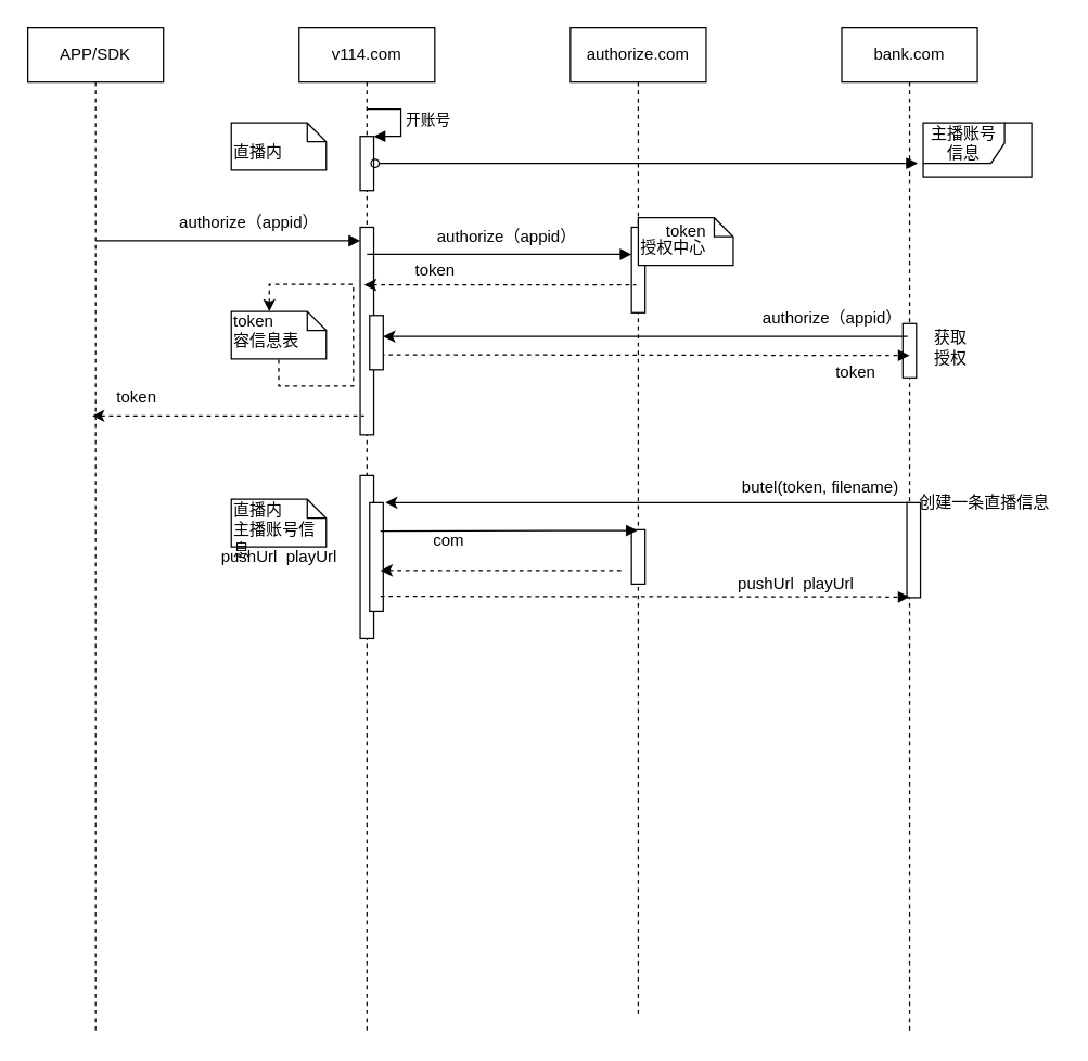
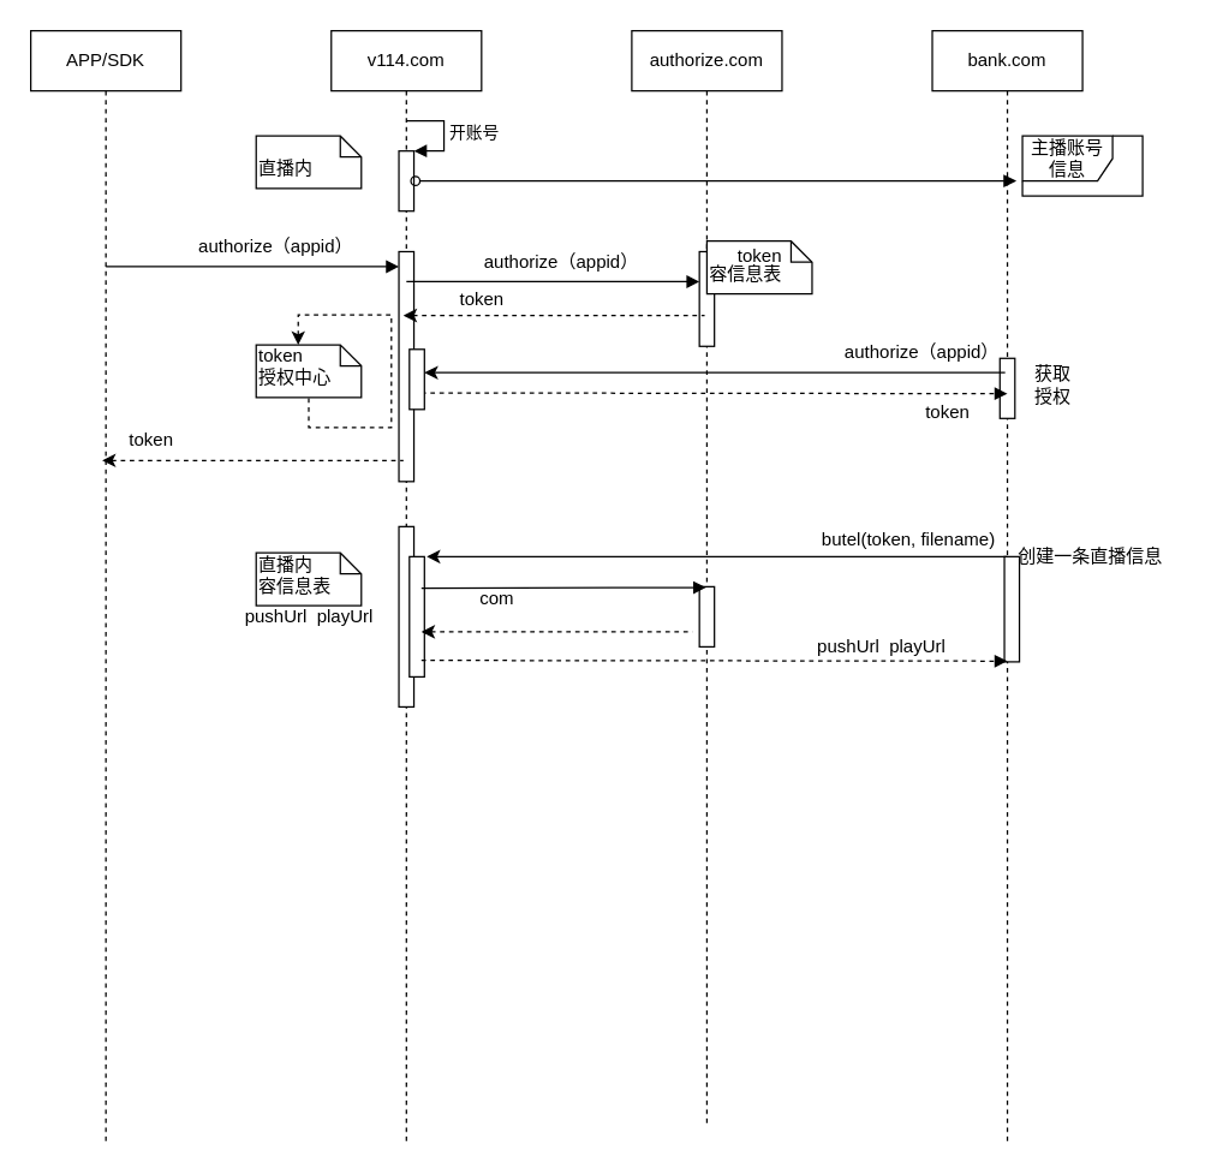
  <mxCell id="0" />
  <mxCell id="1" parent="0" />
  <mxCell id="2" value="APP/SDK" style="shape=umlLifeline;perimeter=lifelinePerimeter;whiteSpace=wrap;html=1;container=1;collapsible=0;recursiveResize=0;outlineConnect=0;" vertex="1" parent="1"><mxGeometry x="20" y="20" width="100" height="740" as="geometry" /></mxCell>
  <mxCell id="3" value="v114.com" style="shape=umlLifeline;perimeter=lifelinePerimeter;whiteSpace=wrap;html=1;container=1;collapsible=0;recursiveResize=0;outlineConnect=0;" vertex="1" parent="1"><mxGeometry x="220" y="20" width="100" height="740" as="geometry" /></mxCell>
  <mxCell id="4" value="" style="html=1;points=[];perimeter=orthogonalPerimeter;" vertex="1" parent="3"><mxGeometry x="45" y="147" width="10" height="153" as="geometry" /></mxCell>
  <mxCell id="5" value="" style="html=1;points=[];perimeter=orthogonalPerimeter;" vertex="1" parent="3"><mxGeometry x="45" y="80" width="10" height="40" as="geometry" /></mxCell>
  <mxCell id="6" value="开账号" style="edgeStyle=orthogonalEdgeStyle;html=1;align=left;spacingLeft=2;endArrow=block;rounded=0;entryX=1;entryY=0;" edge="1" target="5" parent="3"><mxGeometry relative="1" as="geometry"><mxPoint x="50" y="60" as="sourcePoint" /><Array as="points"><mxPoint x="75" y="60" /></Array></mxGeometry></mxCell>
  <mxCell id="7" value="" style="html=1;points=[];perimeter=orthogonalPerimeter;" vertex="1" parent="3"><mxGeometry x="45" y="330" width="10" height="120" as="geometry" /></mxCell>
  <mxCell id="8" value="authorize.com" style="shape=umlLifeline;perimeter=lifelinePerimeter;whiteSpace=wrap;html=1;container=1;collapsible=0;recursiveResize=0;outlineConnect=0;" vertex="1" parent="1"><mxGeometry x="420" y="20" width="100" height="730" as="geometry" /></mxCell>
  <mxCell id="9" value="" style="html=1;points=[];perimeter=orthogonalPerimeter;" vertex="1" parent="8"><mxGeometry x="45" y="147" width="10" height="63" as="geometry" /></mxCell>
  <mxCell id="10" value="" style="html=1;points=[];perimeter=orthogonalPerimeter;" vertex="1" parent="8"><mxGeometry x="45" y="370" width="10" height="40" as="geometry" /></mxCell>
  <mxCell id="11" value="bank.com" style="shape=umlLifeline;perimeter=lifelinePerimeter;whiteSpace=wrap;html=1;container=1;collapsible=0;recursiveResize=0;outlineConnect=0;" vertex="1" parent="1"><mxGeometry x="620" y="20" width="100" height="740" as="geometry" /></mxCell>
  <mxCell id="12" value="" style="html=1;points=[];perimeter=orthogonalPerimeter;" vertex="1" parent="11"><mxGeometry x="45" y="218" width="10" height="40" as="geometry" /></mxCell>
  <mxCell id="13" value="" style="html=1;points=[];perimeter=orthogonalPerimeter;" vertex="1" parent="11"><mxGeometry x="48" y="350" width="10" height="70" as="geometry" /></mxCell>
  <mxCell id="14" value="" style="html=1;verticalAlign=bottom;endArrow=block;" edge="1" parent="1" target="4"><mxGeometry x="1" y="71" width="80" relative="1" as="geometry"><mxPoint x="70" y="177" as="sourcePoint" /><mxPoint x="150" y="177" as="targetPoint" /><mxPoint x="10" y="1" as="offset" /></mxGeometry></mxCell>
  <mxCell id="15" value="主播账号信息" style="shape=umlFrame;whiteSpace=wrap;html=1;" vertex="1" parent="1"><mxGeometry x="680" y="90" width="80" height="40" as="geometry" /></mxCell>
  <mxCell id="16" value="" style="endArrow=block;startArrow=oval;endFill=1;startFill=0;html=1;entryX=0.5;entryY=0.135;entryDx=0;entryDy=0;entryPerimeter=0;" edge="1" parent="1"><mxGeometry width="160" relative="1" as="geometry"><mxPoint x="276" y="120" as="sourcePoint" /><mxPoint x="676" y="119.9" as="targetPoint" /></mxGeometry></mxCell>
  <mxCell id="17" value="&lt;br&gt;直播内" style="shape=note;whiteSpace=wrap;html=1;size=14;verticalAlign=top;align=left;spacingTop=-6;" vertex="1" parent="1"><mxGeometry x="170" y="90" width="70" height="35" as="geometry" /></mxCell>
  <mxCell id="18" value="authorize（appid）" style="text;html=1;" vertex="1" parent="1"><mxGeometry x="130" y="150" width="110" height="30" as="geometry" /></mxCell>
  <mxCell id="19" value="" style="html=1;verticalAlign=bottom;endArrow=none;startArrow=classic;startFill=1;endFill=0;dashed=1;" edge="1" parent="1"><mxGeometry x="1" y="71" width="80" relative="1" as="geometry"><mxPoint x="67.5" y="306" as="sourcePoint" /><mxPoint x="268" y="306" as="targetPoint" /><mxPoint x="10" y="1" as="offset" /></mxGeometry></mxCell>
  <mxCell id="20" value="token" style="text;html=1;align=center;verticalAlign=middle;resizable=0;points=[];;autosize=1;" vertex="1" parent="1"><mxGeometry x="80" y="283" width="40" height="20" as="geometry" /></mxCell>
  <mxCell id="21" value="" style="html=1;verticalAlign=bottom;endArrow=block;" edge="1" parent="1"><mxGeometry x="1" y="71" width="80" relative="1" as="geometry"><mxPoint x="270" y="187" as="sourcePoint" /><mxPoint x="465" y="187" as="targetPoint" /><mxPoint x="10" y="1" as="offset" /></mxGeometry></mxCell>
  <mxCell id="22" value="" style="html=1;verticalAlign=bottom;endArrow=none;startArrow=classic;startFill=1;endFill=0;dashed=1;" edge="1" parent="1"><mxGeometry x="1" y="71" width="80" relative="1" as="geometry"><mxPoint x="268" y="209.5" as="sourcePoint" /><mxPoint x="468.5" y="209.5" as="targetPoint" /><mxPoint x="10" y="1" as="offset" /></mxGeometry></mxCell>
  <mxCell id="23" value="token" style="text;html=1;align=center;verticalAlign=middle;resizable=0;points=[];;autosize=1;" vertex="1" parent="1"><mxGeometry x="300" y="189" width="40" height="20" as="geometry" /></mxCell>
  <mxCell id="24" value="authorize（appid）" style="text;html=1;" vertex="1" parent="1"><mxGeometry x="320" y="160" width="110" height="30" as="geometry" /></mxCell>
- <mxCell id="25" value="&lt;br&gt;授权中心" style="shape=note;whiteSpace=wrap;html=1;size=14;verticalAlign=top;align=left;spacingTop=-6;" vertex="1" parent="1"><mxGeometry x="470" y="160" width="70" height="35" as="geometry" /></mxCell>
+ <mxCell id="25" value="&lt;br&gt;容信息表" style="shape=note;whiteSpace=wrap;html=1;size=14;verticalAlign=top;align=left;spacingTop=-6;" vertex="1" parent="1"><mxGeometry x="470" y="160" width="70" height="35" as="geometry" /></mxCell>
  <mxCell id="26" value="" style="html=1;verticalAlign=bottom;endArrow=none;startArrow=classic;startFill=1;endFill=0;" edge="1" parent="1" source="30"><mxGeometry x="1" y="71" width="80" relative="1" as="geometry"><mxPoint x="468" y="247.5" as="sourcePoint" /><mxPoint x="668.5" y="247.5" as="targetPoint" /><mxPoint x="10" y="1" as="offset" /></mxGeometry></mxCell>
  <mxCell id="27" value="token" style="text;html=1;align=center;verticalAlign=middle;resizable=0;points=[];;autosize=1;" vertex="1" parent="1"><mxGeometry x="485" y="160" width="40" height="20" as="geometry" /></mxCell>
  <mxCell id="28" value="" style="html=1;verticalAlign=bottom;endArrow=block;dashed=1;" edge="1" parent="1"><mxGeometry x="1" y="71" width="80" relative="1" as="geometry"><mxPoint x="280" y="261" as="sourcePoint" /><mxPoint x="670" y="261.5" as="targetPoint" /><mxPoint x="10" y="1" as="offset" /></mxGeometry></mxCell>
  <mxCell id="29" value="获取&lt;br&gt;授权" style="text;html=1;align=center;verticalAlign=middle;resizable=0;points=[];;autosize=1;" vertex="1" parent="1"><mxGeometry x="680" y="241" width="40" height="30" as="geometry" /></mxCell>
  <mxCell id="30" value="" style="html=1;points=[];perimeter=orthogonalPerimeter;" vertex="1" parent="1"><mxGeometry x="272" y="232" width="10" height="40" as="geometry" /></mxCell>
  <mxCell id="31" value="authorize（appid）" style="text;html=1;" vertex="1" parent="1"><mxGeometry x="560" y="220" width="110" height="30" as="geometry" /></mxCell>
  <mxCell id="32" value="token" style="text;html=1;align=center;verticalAlign=middle;resizable=0;points=[];;autosize=1;" vertex="1" parent="1"><mxGeometry x="610" y="264" width="40" height="20" as="geometry" /></mxCell>
  <mxCell id="33" value="" style="html=1;verticalAlign=bottom;endArrow=none;startArrow=classic;startFill=1;endFill=0;" edge="1" parent="1"><mxGeometry x="1" y="71" width="80" relative="1" as="geometry"><mxPoint x="283.5" y="370" as="sourcePoint" /><mxPoint x="670" y="370" as="targetPoint" /><mxPoint x="10" y="1" as="offset" /></mxGeometry></mxCell>
  <mxCell id="34" value="" style="html=1;points=[];perimeter=orthogonalPerimeter;" vertex="1" parent="1"><mxGeometry x="272" y="370" width="10" height="80" as="geometry" /></mxCell>
  <mxCell id="35" value="" style="html=1;verticalAlign=bottom;endArrow=block;dashed=1;" edge="1" parent="1"><mxGeometry x="1" y="71" width="80" relative="1" as="geometry"><mxPoint x="280" y="439" as="sourcePoint" /><mxPoint x="670" y="439.5" as="targetPoint" /><mxPoint x="10" y="1" as="offset" /></mxGeometry></mxCell>
  <mxCell id="36" value="创建一条直播信息" style="text;html=1;align=center;verticalAlign=middle;resizable=0;points=[];;autosize=1;" vertex="1" parent="1"><mxGeometry x="670" y="360" width="110" height="20" as="geometry" /></mxCell>
  <mxCell id="37" value="butel(token, filename)" style="text;html=1;align=center;verticalAlign=middle;resizable=0;points=[];;autosize=1;" vertex="1" parent="1"><mxGeometry x="534" y="349" width="140" height="20" as="geometry" /></mxCell>
  <mxCell id="38" value="pushUrl&amp;nbsp; playUrl" style="text;html=1;align=center;verticalAlign=middle;resizable=0;points=[];;autosize=1;" vertex="1" parent="1"><mxGeometry x="536" y="420" width="100" height="20" as="geometry" /></mxCell>
  <mxCell id="39" value="" style="html=1;verticalAlign=bottom;endArrow=block;" edge="1" parent="1"><mxGeometry x="1" y="71" width="80" relative="1" as="geometry"><mxPoint x="280" y="391" as="sourcePoint" /><mxPoint x="469.5" y="390.5" as="targetPoint" /><mxPoint x="10" y="1" as="offset" /></mxGeometry></mxCell>
  <mxCell id="40" value="" style="html=1;verticalAlign=bottom;endArrow=none;startArrow=classic;startFill=1;endFill=0;dashed=1;" edge="1" parent="1"><mxGeometry x="1" y="71" width="80" relative="1" as="geometry"><mxPoint x="280" y="420" as="sourcePoint" /><mxPoint x="460.5" y="420" as="targetPoint" /><mxPoint x="10" y="1" as="offset" /></mxGeometry></mxCell>
  <mxCell id="41" value="com" style="text;html=1;align=center;verticalAlign=middle;resizable=0;points=[];;autosize=1;" vertex="1" parent="1"><mxGeometry x="305" y="388" width="50" height="20" as="geometry" /></mxCell>
  <mxCell id="42" value="pushUrl&amp;nbsp; playUrl" style="text;html=1;align=center;verticalAlign=middle;resizable=0;points=[];;autosize=1;" vertex="1" parent="1"><mxGeometry x="155" y="400" width="100" height="20" as="geometry" /></mxCell>
- <mxCell id="43" value="直播内&lt;br&gt;主播账号信息" style="shape=note;whiteSpace=wrap;html=1;size=14;verticalAlign=top;align=left;spacingTop=-6;" vertex="1" parent="1"><mxGeometry x="170" y="367.5" width="70" height="35" as="geometry" /></mxCell>
- <mxCell id="44" value="token&lt;br&gt;容信息表" style="shape=note;whiteSpace=wrap;html=1;size=14;verticalAlign=top;align=left;spacingTop=-6;" vertex="1" parent="1"><mxGeometry x="170" y="229" width="70" height="35" as="geometry" /></mxCell>
+ <mxCell id="43" value="直播内&lt;br&gt;容信息表" style="shape=note;whiteSpace=wrap;html=1;size=14;verticalAlign=top;align=left;spacingTop=-6;" vertex="1" parent="1"><mxGeometry x="170" y="367.5" width="70" height="35" as="geometry" /></mxCell>
+ <mxCell id="44" value="token&lt;br&gt;授权中心" style="shape=note;whiteSpace=wrap;html=1;size=14;verticalAlign=top;align=left;spacingTop=-6;" vertex="1" parent="1"><mxGeometry x="170" y="229" width="70" height="35" as="geometry" /></mxCell>
  <mxCell id="45" style="edgeStyle=orthogonalEdgeStyle;rounded=0;orthogonalLoop=1;jettySize=auto;html=1;exitX=0;exitY=0;exitDx=28;exitDy=0;exitPerimeter=0;dashed=1;startArrow=classic;startFill=1;endArrow=none;endFill=0;" edge="1" parent="1" source="44" target="44"><mxGeometry relative="1" as="geometry" /></mxCell>
